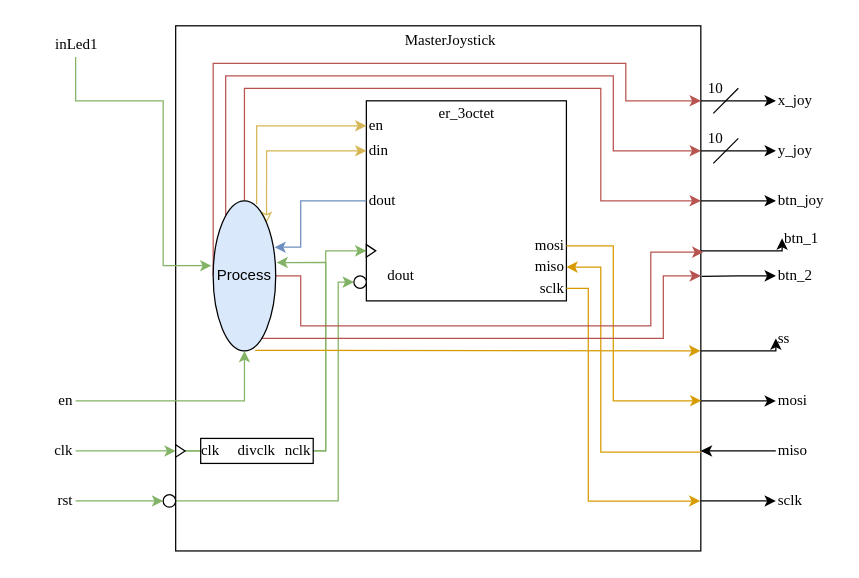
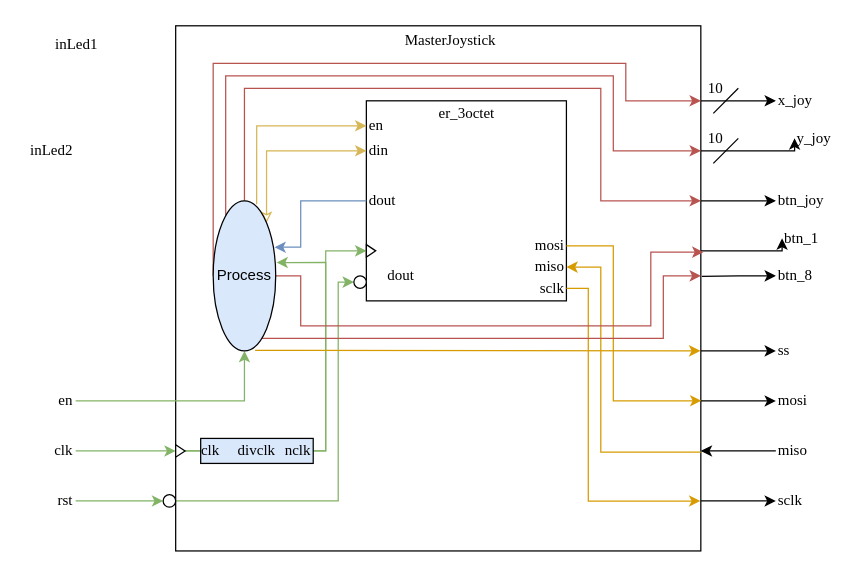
  <mxCell id="0" />
  <mxCell id="1" parent="0" />
  <mxCell id="2" style="edgeStyle=orthogonalEdgeStyle;rounded=0;orthogonalLoop=1;jettySize=auto;html=1;entryX=0;entryY=0.5;entryDx=0;entryDy=0;" edge="1" parent="1" source="10" target="20"><mxGeometry relative="1" as="geometry"><Array as="points"><mxPoint x="560" y="400" /><mxPoint x="560" y="400" /></Array></mxGeometry></mxCell>
  <mxCell id="3" style="edgeStyle=orthogonalEdgeStyle;rounded=0;orthogonalLoop=1;jettySize=auto;html=1;entryX=0;entryY=0.5;entryDx=0;entryDy=0;startArrow=classic;startFill=1;endArrow=none;endFill=0;" edge="1" parent="1" source="10" target="18"><mxGeometry relative="1" as="geometry"><Array as="points"><mxPoint x="560" y="360" /><mxPoint x="560" y="360" /></Array></mxGeometry></mxCell>
  <mxCell id="4" style="edgeStyle=orthogonalEdgeStyle;rounded=0;orthogonalLoop=1;jettySize=auto;html=1;entryX=0;entryY=0.5;entryDx=0;entryDy=0;" edge="1" parent="1" source="10" target="21"><mxGeometry relative="1" as="geometry"><Array as="points"><mxPoint x="560" y="320" /><mxPoint x="560" y="320" /></Array></mxGeometry></mxCell>
  <mxCell id="5" style="edgeStyle=orthogonalEdgeStyle;rounded=0;orthogonalLoop=1;jettySize=auto;html=1;entryX=0;entryY=0.5;entryDx=0;entryDy=0;" edge="1" parent="1" source="10" target="19"><mxGeometry relative="1" as="geometry"><Array as="points"><mxPoint x="560" y="280" /><mxPoint x="560" y="280" /></Array></mxGeometry></mxCell>
  <mxCell id="6" style="edgeStyle=orthogonalEdgeStyle;rounded=0;orthogonalLoop=1;jettySize=auto;html=1;entryX=0;entryY=0.5;entryDx=0;entryDy=0;" edge="1" parent="1" source="10" target="25"><mxGeometry relative="1" as="geometry"><Array as="points"><mxPoint x="560" y="200" /><mxPoint x="560" y="200" /></Array></mxGeometry></mxCell>
  <mxCell id="7" style="edgeStyle=orthogonalEdgeStyle;rounded=0;orthogonalLoop=1;jettySize=auto;html=1;entryX=0;entryY=0.5;entryDx=0;entryDy=0;" edge="1" parent="1" source="10" target="24"><mxGeometry relative="1" as="geometry"><Array as="points"><mxPoint x="560" y="160" /><mxPoint x="560" y="160" /></Array></mxGeometry></mxCell>
  <mxCell id="8" style="edgeStyle=orthogonalEdgeStyle;rounded=0;orthogonalLoop=1;jettySize=auto;html=1;entryX=0;entryY=0.5;entryDx=0;entryDy=0;" edge="1" parent="1" source="10" target="23"><mxGeometry relative="1" as="geometry"><Array as="points"><mxPoint x="570" y="120" /><mxPoint x="570" y="120" /></Array></mxGeometry></mxCell>
  <mxCell id="9" style="edgeStyle=orthogonalEdgeStyle;rounded=0;orthogonalLoop=1;jettySize=auto;html=1;entryX=0;entryY=0.5;entryDx=0;entryDy=0;" edge="1" parent="1" source="10" target="22"><mxGeometry relative="1" as="geometry"><Array as="points"><mxPoint x="560" y="80" /><mxPoint x="560" y="80" /></Array></mxGeometry></mxCell>
  <mxCell id="10" value="" style="whiteSpace=wrap;html=1;aspect=fixed;" vertex="1" parent="1"><mxGeometry x="140" y="20" width="420" height="420" as="geometry" /></mxCell>
  <mxCell id="11" style="edgeStyle=orthogonalEdgeStyle;rounded=0;orthogonalLoop=1;jettySize=auto;html=1;entryX=0;entryY=0.5;entryDx=0;entryDy=0;fillColor=#d5e8d4;strokeColor=#82b366;" edge="1" parent="1" source="12" target="37"><mxGeometry relative="1" as="geometry" /></mxCell>
  <mxCell id="12" value="rst" style="text;html=1;strokeColor=none;fillColor=none;align=right;verticalAlign=middle;whiteSpace=wrap;rounded=0;fontFamily=Rubik;fontSource=https%3A%2F%2Ffonts.googleapis.com%2Fcss%3Ffamily%3DRubik;" vertex="1" parent="1"><mxGeometry x="20" y="390" width="40" height="20" as="geometry" /></mxCell>
  <mxCell id="13" style="edgeStyle=orthogonalEdgeStyle;rounded=0;orthogonalLoop=1;jettySize=auto;html=1;entryX=0;entryY=0.5;entryDx=0;entryDy=0;fillColor=#d5e8d4;strokeColor=#82b366;" edge="1" parent="1" source="14" target="35"><mxGeometry relative="1" as="geometry"><Array as="points"><mxPoint x="120" y="360" /><mxPoint x="120" y="360" /></Array></mxGeometry></mxCell>
  <mxCell id="14" value="clk" style="text;html=1;strokeColor=none;fillColor=none;align=right;verticalAlign=middle;whiteSpace=wrap;rounded=0;fontFamily=Rubik;fontSource=https%3A%2F%2Ffonts.googleapis.com%2Fcss%3Ffamily%3DRubik;" vertex="1" parent="1"><mxGeometry x="20" y="350" width="40" height="20" as="geometry" /></mxCell>
- <mxCell id="15" style="edgeStyle=orthogonalEdgeStyle;rounded=0;orthogonalLoop=1;jettySize=auto;html=1;entryX=-0.029;entryY=0.432;entryDx=0;entryDy=0;entryPerimeter=0;fillColor=#d5e8d4;strokeColor=#82b366;" edge="1" parent="1" source="16" target="60"><mxGeometry relative="1" as="geometry"><mxPoint x="169.293" y="79.275" as="targetPoint" /><Array as="points"><mxPoint x="130" y="80" /><mxPoint x="130" y="212" /></Array></mxGeometry></mxCell>
  <mxCell id="16" value="inLed1" style="text;html=1;strokeColor=none;fillColor=none;align=right;verticalAlign=middle;whiteSpace=wrap;rounded=0;fontFamily=Rubik;fontSource=https%3A%2F%2Ffonts.googleapis.com%2Fcss%3Ffamily%3DRubik;" vertex="1" parent="1"><mxGeometry x="40" y="25" width="40" height="20" as="geometry" /></mxCell>
+ <mxCell id="17" value="inLed2" style="text;html=1;strokeColor=none;fillColor=none;align=right;verticalAlign=middle;whiteSpace=wrap;rounded=0;fontFamily=Rubik;fontSource=https%3A%2F%2Ffonts.googleapis.com%2Fcss%3Ffamily%3DRubik;" vertex="1" parent="1"><mxGeometry x="20" y="110" width="40" height="20" as="geometry" /></mxCell>
  <mxCell id="18" value="miso" style="text;html=1;strokeColor=none;fillColor=none;align=left;verticalAlign=middle;whiteSpace=wrap;rounded=0;fontFamily=Rubik;fontSource=https%3A%2F%2Ffonts.googleapis.com%2Fcss%3Ffamily%3DRubik;" vertex="1" parent="1"><mxGeometry x="620" y="350" width="40" height="20" as="geometry" /></mxCell>
- <mxCell id="19" value="ss" style="text;html=1;strokeColor=none;fillColor=none;align=left;verticalAlign=middle;whiteSpace=wrap;rounded=0;fontFamily=Rubik;fontSource=https%3A%2F%2Ffonts.googleapis.com%2Fcss%3Ffamily%3DRubik;" vertex="1" parent="1"><mxGeometry x="620" y="260" width="40" height="20" as="geometry" /></mxCell>
+ <mxCell id="19" value="ss" style="text;html=1;strokeColor=none;fillColor=none;align=left;verticalAlign=middle;whiteSpace=wrap;rounded=0;fontFamily=Rubik;fontSource=https%3A%2F%2Ffonts.googleapis.com%2Fcss%3Ffamily%3DRubik;" vertex="1" parent="1"><mxGeometry x="620" y="270" width="40" height="20" as="geometry" /></mxCell>
  <mxCell id="20" value="sclk" style="text;html=1;strokeColor=none;fillColor=none;align=left;verticalAlign=middle;whiteSpace=wrap;rounded=0;fontFamily=Rubik;fontSource=https%3A%2F%2Ffonts.googleapis.com%2Fcss%3Ffamily%3DRubik;" vertex="1" parent="1"><mxGeometry x="620" y="390" width="40" height="20" as="geometry" /></mxCell>
  <mxCell id="21" value="mosi" style="text;html=1;strokeColor=none;fillColor=none;align=left;verticalAlign=middle;whiteSpace=wrap;rounded=0;fontFamily=Rubik;fontSource=https%3A%2F%2Ffonts.googleapis.com%2Fcss%3Ffamily%3DRubik;" vertex="1" parent="1"><mxGeometry x="620" y="310" width="40" height="20" as="geometry" /></mxCell>
  <mxCell id="22" value="x_joy" style="text;html=1;strokeColor=none;fillColor=none;align=left;verticalAlign=middle;whiteSpace=wrap;rounded=0;fontFamily=Rubik;fontSource=https%3A%2F%2Ffonts.googleapis.com%2Fcss%3Ffamily%3DRubik;" vertex="1" parent="1"><mxGeometry x="620" y="70" width="40" height="20" as="geometry" /></mxCell>
- <mxCell id="23" value="y_joy" style="text;html=1;strokeColor=none;fillColor=none;align=left;verticalAlign=middle;whiteSpace=wrap;rounded=0;fontFamily=Rubik;fontSource=https%3A%2F%2Ffonts.googleapis.com%2Fcss%3Ffamily%3DRubik;" vertex="1" parent="1"><mxGeometry x="620" y="110" width="40" height="20" as="geometry" /></mxCell>
+ <mxCell id="23" value="y_joy" style="text;html=1;strokeColor=none;fillColor=none;align=left;verticalAlign=middle;whiteSpace=wrap;rounded=0;fontFamily=Rubik;fontSource=https%3A%2F%2Ffonts.googleapis.com%2Fcss%3Ffamily%3DRubik;" vertex="1" parent="1"><mxGeometry x="635" y="100" width="40" height="20" as="geometry" /></mxCell>
  <mxCell id="24" value="btn_joy" style="text;html=1;strokeColor=none;fillColor=none;align=left;verticalAlign=middle;whiteSpace=wrap;rounded=0;fontFamily=Rubik;fontSource=https%3A%2F%2Ffonts.googleapis.com%2Fcss%3Ffamily%3DRubik;" vertex="1" parent="1"><mxGeometry x="620" y="150" width="40" height="20" as="geometry" /></mxCell>
  <mxCell id="25" value="btn_1" style="text;html=1;strokeColor=none;fillColor=none;align=left;verticalAlign=middle;whiteSpace=wrap;rounded=0;fontFamily=Rubik;fontSource=https%3A%2F%2Ffonts.googleapis.com%2Fcss%3Ffamily%3DRubik;" vertex="1" parent="1"><mxGeometry x="625" y="180" width="40" height="20" as="geometry" /></mxCell>
  <mxCell id="26" value="" style="endArrow=none;html=1;" edge="1" parent="1"><mxGeometry width="50" height="50" relative="1" as="geometry"><mxPoint x="570" y="90" as="sourcePoint" /><mxPoint x="590" y="70" as="targetPoint" /></mxGeometry></mxCell>
  <mxCell id="27" value="10" style="text;html=1;strokeColor=none;fillColor=none;align=right;verticalAlign=middle;whiteSpace=wrap;rounded=0;fontFamily=Rubik;fontSource=https%3A%2F%2Ffonts.googleapis.com%2Fcss%3Ffamily%3DRubik;" vertex="1" parent="1"><mxGeometry x="540" y="60" width="40" height="20" as="geometry" /></mxCell>
  <mxCell id="28" value="" style="endArrow=none;html=1;" edge="1" parent="1"><mxGeometry width="50" height="50" relative="1" as="geometry"><mxPoint x="570" y="130" as="sourcePoint" /><mxPoint x="590" y="110" as="targetPoint" /></mxGeometry></mxCell>
  <mxCell id="29" value="10" style="text;html=1;strokeColor=none;fillColor=none;align=right;verticalAlign=middle;whiteSpace=wrap;rounded=0;fontFamily=Rubik;fontSource=https%3A%2F%2Ffonts.googleapis.com%2Fcss%3Ffamily%3DRubik;" vertex="1" parent="1"><mxGeometry x="540" y="100" width="40" height="20" as="geometry" /></mxCell>
  <mxCell id="30" value="" style="whiteSpace=wrap;html=1;aspect=fixed;align=left;" vertex="1" parent="1"><mxGeometry x="292.5" y="80" width="160" height="160" as="geometry" /></mxCell>
  <mxCell id="31" value="MasterJoystick" style="text;html=1;strokeColor=none;fillColor=none;align=center;verticalAlign=middle;whiteSpace=wrap;rounded=0;fontFamily=Rubik;fontSource=https%3A%2F%2Ffonts.googleapis.com%2Fcss%3Ffamily%3DRubik;" vertex="1" parent="1"><mxGeometry x="340" y="22" width="40" height="20" as="geometry" /></mxCell>
  <mxCell id="32" value="er_3octet" style="text;html=1;strokeColor=none;fillColor=none;align=center;verticalAlign=middle;whiteSpace=wrap;rounded=0;fontFamily=Rubik;fontSource=https%3A%2F%2Ffonts.googleapis.com%2Fcss%3Ffamily%3DRubik;" vertex="1" parent="1"><mxGeometry x="352.5" y="80" width="40" height="20" as="geometry" /></mxCell>
  <mxCell id="33" style="edgeStyle=orthogonalEdgeStyle;rounded=0;orthogonalLoop=1;jettySize=auto;html=1;entryX=0;entryY=0.5;entryDx=0;entryDy=0;fillColor=#d5e8d4;strokeColor=#82b366;" edge="1" parent="1" source="35" target="38"><mxGeometry relative="1" as="geometry"><Array as="points"><mxPoint x="260" y="360" /><mxPoint x="260" y="200" /></Array></mxGeometry></mxCell>
  <mxCell id="34" style="edgeStyle=orthogonalEdgeStyle;rounded=0;orthogonalLoop=1;jettySize=auto;html=1;entryX=1.014;entryY=0.411;entryDx=0;entryDy=0;entryPerimeter=0;startArrow=none;startFill=0;endArrow=classic;endFill=1;fillColor=#d5e8d4;strokeColor=#82b366;" edge="1" parent="1" source="35" target="60"><mxGeometry relative="1" as="geometry"><Array as="points"><mxPoint x="260" y="360" /><mxPoint x="260" y="209" /></Array></mxGeometry></mxCell>
  <mxCell id="35" value="" style="triangle;whiteSpace=wrap;html=1;align=center;" vertex="1" parent="1"><mxGeometry x="140" y="355" width="7.5" height="10" as="geometry" /></mxCell>
  <mxCell id="36" style="edgeStyle=orthogonalEdgeStyle;rounded=0;orthogonalLoop=1;jettySize=auto;html=1;entryX=0;entryY=0.5;entryDx=0;entryDy=0;fillColor=#d5e8d4;strokeColor=#82b366;" edge="1" parent="1" source="37" target="39"><mxGeometry relative="1" as="geometry"><Array as="points"><mxPoint x="270" y="400" /><mxPoint x="270" y="225" /></Array></mxGeometry></mxCell>
  <mxCell id="37" value="" style="ellipse;whiteSpace=wrap;html=1;aspect=fixed;align=center;" vertex="1" parent="1"><mxGeometry x="130" y="395" width="10" height="10" as="geometry" /></mxCell>
  <mxCell id="38" value="" style="triangle;whiteSpace=wrap;html=1;align=center;" vertex="1" parent="1"><mxGeometry x="292.5" y="195" width="7.5" height="10" as="geometry" /></mxCell>
  <mxCell id="39" value="" style="ellipse;whiteSpace=wrap;html=1;aspect=fixed;align=center;" vertex="1" parent="1"><mxGeometry x="282.5" y="220" width="10" height="10" as="geometry" /></mxCell>
  <mxCell id="40" value="en" style="text;html=1;strokeColor=none;fillColor=none;align=left;verticalAlign=middle;whiteSpace=wrap;rounded=0;fontFamily=Rubik;fontSource=https%3A%2F%2Ffonts.googleapis.com%2Fcss%3Ffamily%3DRubik;" vertex="1" parent="1"><mxGeometry x="292.5" y="90" width="40" height="20" as="geometry" /></mxCell>
  <mxCell id="41" style="edgeStyle=orthogonalEdgeStyle;rounded=0;orthogonalLoop=1;jettySize=auto;html=1;entryX=0.999;entryY=0.905;entryDx=0;entryDy=0;entryPerimeter=0;fillColor=#ffe6cc;strokeColor=#d79b00;" edge="1" parent="1" source="42" target="10"><mxGeometry relative="1" as="geometry"><Array as="points"><mxPoint x="470" y="230" /><mxPoint x="470" y="400" /></Array></mxGeometry></mxCell>
  <mxCell id="42" value="sclk" style="text;html=1;strokeColor=none;fillColor=none;align=right;verticalAlign=middle;whiteSpace=wrap;rounded=0;fontFamily=Rubik;fontSource=https%3A%2F%2Ffonts.googleapis.com%2Fcss%3Ffamily%3DRubik;" vertex="1" parent="1"><mxGeometry x="412.5" y="220" width="40" height="20" as="geometry" /></mxCell>
  <mxCell id="43" style="edgeStyle=orthogonalEdgeStyle;rounded=0;orthogonalLoop=1;jettySize=auto;html=1;entryX=1.001;entryY=0.714;entryDx=0;entryDy=0;entryPerimeter=0;exitX=1;exitY=0.5;exitDx=0;exitDy=0;fillColor=#ffe6cc;strokeColor=#d79b00;" edge="1" parent="1" source="46" target="10"><mxGeometry relative="1" as="geometry"><Array as="points"><mxPoint x="490" y="196" /><mxPoint x="490" y="320" /></Array></mxGeometry></mxCell>
  <mxCell id="44" style="edgeStyle=orthogonalEdgeStyle;rounded=0;orthogonalLoop=1;jettySize=auto;html=1;entryX=1;entryY=0.812;entryDx=0;entryDy=0;entryPerimeter=0;fillColor=#ffe6cc;strokeColor=#d79b00;startArrow=classic;startFill=1;endArrow=none;endFill=0;" edge="1" parent="1" source="45" target="10"><mxGeometry relative="1" as="geometry"><mxPoint x="560" y="358" as="targetPoint" /><Array as="points"><mxPoint x="480" y="213" /><mxPoint x="480" y="361" /></Array></mxGeometry></mxCell>
  <mxCell id="45" value="miso" style="text;html=1;strokeColor=none;fillColor=none;align=right;verticalAlign=middle;whiteSpace=wrap;rounded=0;fontFamily=Rubik;fontSource=https%3A%2F%2Ffonts.googleapis.com%2Fcss%3Ffamily%3DRubik;" vertex="1" parent="1"><mxGeometry x="412.5" y="203" width="40" height="20" as="geometry" /></mxCell>
  <mxCell id="46" value="mosi" style="text;html=1;strokeColor=none;fillColor=none;align=right;verticalAlign=middle;whiteSpace=wrap;rounded=0;fontFamily=Rubik;fontSource=https%3A%2F%2Ffonts.googleapis.com%2Fcss%3Ffamily%3DRubik;" vertex="1" parent="1"><mxGeometry x="412.5" y="186" width="40" height="20" as="geometry" /></mxCell>
  <mxCell id="47" value="" style="edgeStyle=orthogonalEdgeStyle;rounded=0;orthogonalLoop=1;jettySize=auto;html=1;startArrow=none;startFill=0;endArrow=classic;endFill=1;entryX=0.981;entryY=0.309;entryDx=0;entryDy=0;entryPerimeter=0;fillColor=#dae8fc;strokeColor=#6c8ebf;" edge="1" parent="1" source="48" target="60"><mxGeometry relative="1" as="geometry"><Array as="points"><mxPoint x="240" y="160" /><mxPoint x="240" y="197" /></Array></mxGeometry></mxCell>
  <mxCell id="48" value="dout" style="text;html=1;strokeColor=none;fillColor=none;align=left;verticalAlign=middle;whiteSpace=wrap;rounded=0;fontFamily=Rubik;fontSource=https%3A%2F%2Ffonts.googleapis.com%2Fcss%3Ffamily%3DRubik;" vertex="1" parent="1"><mxGeometry x="292.5" y="150" width="40" height="20" as="geometry" /></mxCell>
  <mxCell id="49" style="edgeStyle=orthogonalEdgeStyle;rounded=0;orthogonalLoop=1;jettySize=auto;html=1;entryX=0.5;entryY=1;entryDx=0;entryDy=0;fillColor=#d5e8d4;strokeColor=#82b366;" edge="1" parent="1" source="50" target="60"><mxGeometry relative="1" as="geometry" /></mxCell>
  <mxCell id="50" value="en" style="text;html=1;strokeColor=none;fillColor=none;align=right;verticalAlign=middle;whiteSpace=wrap;rounded=0;fontFamily=Rubik;fontSource=https%3A%2F%2Ffonts.googleapis.com%2Fcss%3Ffamily%3DRubik;" vertex="1" parent="1"><mxGeometry x="20" y="310" width="40" height="20" as="geometry" /></mxCell>
  <mxCell id="51" style="edgeStyle=orthogonalEdgeStyle;rounded=0;orthogonalLoop=1;jettySize=auto;html=1;entryX=1;entryY=0;entryDx=0;entryDy=0;endArrow=classic;endFill=0;startArrow=classic;startFill=1;fillColor=#fff2cc;strokeColor=#d6b656;" edge="1" parent="1" source="52" target="60"><mxGeometry relative="1" as="geometry" /></mxCell>
  <mxCell id="52" value="din" style="text;html=1;strokeColor=none;fillColor=none;align=left;verticalAlign=middle;whiteSpace=wrap;rounded=0;fontFamily=Rubik;fontSource=https%3A%2F%2Ffonts.googleapis.com%2Fcss%3Ffamily%3DRubik;" vertex="1" parent="1"><mxGeometry x="292.5" y="110" width="40" height="20" as="geometry" /></mxCell>
  <mxCell id="53" style="edgeStyle=orthogonalEdgeStyle;rounded=0;orthogonalLoop=1;jettySize=auto;html=1;entryX=0;entryY=0.5;entryDx=0;entryDy=0;exitX=0.695;exitY=0.023;exitDx=0;exitDy=0;exitPerimeter=0;fillColor=#fff2cc;strokeColor=#d6b656;" edge="1" parent="1" source="60" target="40"><mxGeometry relative="1" as="geometry"><Array as="points"><mxPoint x="205" y="100" /></Array></mxGeometry></mxCell>
  <mxCell id="54" style="edgeStyle=orthogonalEdgeStyle;rounded=0;orthogonalLoop=1;jettySize=auto;html=1;entryX=0.5;entryY=1;entryDx=0;entryDy=0;startArrow=none;startFill=0;endArrow=classic;endFill=1;fillColor=#f8cecc;strokeColor=#b85450;" edge="1" parent="1" source="60" target="27"><mxGeometry relative="1" as="geometry"><Array as="points"><mxPoint x="170" y="50" /><mxPoint x="500" y="50" /><mxPoint x="500" y="80" /></Array></mxGeometry></mxCell>
  <mxCell id="55" style="edgeStyle=orthogonalEdgeStyle;rounded=0;orthogonalLoop=1;jettySize=auto;html=1;entryX=0.5;entryY=1;entryDx=0;entryDy=0;startArrow=none;startFill=0;endArrow=classic;endFill=1;fillColor=#f8cecc;strokeColor=#b85450;" edge="1" parent="1" source="60" target="29"><mxGeometry relative="1" as="geometry"><Array as="points"><mxPoint x="180" y="60" /><mxPoint x="490" y="60" /><mxPoint x="490" y="120" /></Array></mxGeometry></mxCell>
  <mxCell id="56" style="edgeStyle=orthogonalEdgeStyle;rounded=0;orthogonalLoop=1;jettySize=auto;html=1;entryX=0.5;entryY=1;entryDx=0;entryDy=0;startArrow=none;startFill=0;endArrow=classic;endFill=1;fillColor=#f8cecc;strokeColor=#b85450;" edge="1" parent="1" source="60"><mxGeometry relative="1" as="geometry"><mxPoint x="560" y="160" as="targetPoint" /><Array as="points"><mxPoint x="195" y="70" /><mxPoint x="480" y="70" /><mxPoint x="480" y="160" /></Array></mxGeometry></mxCell>
  <mxCell id="57" style="edgeStyle=orthogonalEdgeStyle;rounded=0;orthogonalLoop=1;jettySize=auto;html=1;entryX=1.005;entryY=0.431;entryDx=0;entryDy=0;entryPerimeter=0;startArrow=none;startFill=0;endArrow=classic;endFill=1;fillColor=#f8cecc;strokeColor=#b85450;" edge="1" parent="1" source="60" target="10"><mxGeometry relative="1" as="geometry"><Array as="points"><mxPoint x="240" y="220" /><mxPoint x="240" y="260" /><mxPoint x="520" y="260" /><mxPoint x="520" y="201" /></Array></mxGeometry></mxCell>
  <mxCell id="58" style="edgeStyle=orthogonalEdgeStyle;rounded=0;orthogonalLoop=1;jettySize=auto;html=1;entryX=0.999;entryY=0.619;entryDx=0;entryDy=0;entryPerimeter=0;startArrow=none;startFill=0;endArrow=classic;endFill=1;fillColor=#ffe6cc;strokeColor=#d79b00;exitX=0.67;exitY=0.997;exitDx=0;exitDy=0;exitPerimeter=0;" edge="1" parent="1" source="60" target="10"><mxGeometry relative="1" as="geometry"><Array as="points"><mxPoint x="240" y="280" /></Array></mxGeometry></mxCell>
  <mxCell id="59" style="edgeStyle=orthogonalEdgeStyle;rounded=0;orthogonalLoop=1;jettySize=auto;html=1;startArrow=none;startFill=0;endArrow=classic;endFill=1;fillColor=#f8cecc;strokeColor=#b85450;" edge="1" parent="1" source="60"><mxGeometry relative="1" as="geometry"><mxPoint x="560" y="220" as="targetPoint" /><Array as="points"><mxPoint x="530" y="270" /><mxPoint x="530" y="220" /></Array></mxGeometry></mxCell>
  <mxCell id="60" value="Process" style="ellipse;whiteSpace=wrap;html=1;align=center;fillColor=#dae8fc;" vertex="1" parent="1"><mxGeometry x="170" y="160" width="50" height="120" as="geometry" /></mxCell>
  <mxCell id="61" value="dout" style="text;html=1;strokeColor=none;fillColor=none;align=right;verticalAlign=middle;whiteSpace=wrap;rounded=0;fontFamily=Rubik;fontSource=https%3A%2F%2Ffonts.googleapis.com%2Fcss%3Ffamily%3DRubik;" vertex="1" parent="1"><mxGeometry x="292.5" y="210" width="40" height="20" as="geometry" /></mxCell>
- <mxCell id="62" value="&lt;div align=&quot;center&quot;&gt;&lt;font face=&quot;Rubik&quot; data-font-src=&quot;https://fonts.googleapis.com/css?family=Rubik&quot;&gt;divclk&lt;/font&gt;&lt;/div&gt;" style="rounded=0;whiteSpace=wrap;html=1;align=center;" vertex="1" parent="1"><mxGeometry x="160" y="350" width="90" height="20" as="geometry" /></mxCell>
+ <mxCell id="62" value="&lt;div align=&quot;center&quot;&gt;&lt;font face=&quot;Rubik&quot; data-font-src=&quot;https://fonts.googleapis.com/css?family=Rubik&quot;&gt;divclk&lt;/font&gt;&lt;/div&gt;" style="rounded=0;whiteSpace=wrap;html=1;align=center;fillColor=#dae8fc;" vertex="1" parent="1"><mxGeometry x="160" y="350" width="90" height="20" as="geometry" /></mxCell>
  <mxCell id="63" value="&lt;font face=&quot;Rubik&quot; data-font-src=&quot;https://fonts.googleapis.com/css?family=Rubik&quot;&gt;clk&lt;/font&gt;" style="text;html=1;strokeColor=none;fillColor=none;align=center;verticalAlign=middle;whiteSpace=wrap;rounded=0;" vertex="1" parent="1"><mxGeometry x="147.5" y="350" width="40" height="20" as="geometry" /></mxCell>
  <mxCell id="64" value="&lt;font face=&quot;Rubik&quot; data-font-src=&quot;https://fonts.googleapis.com/css?family=Rubik&quot;&gt;n&lt;font data-font-src=&quot;https://fonts.googleapis.com/css?family=Rubik&quot;&gt;clk&lt;/font&gt;&lt;/font&gt;" style="text;html=1;strokeColor=none;fillColor=none;align=center;verticalAlign=middle;whiteSpace=wrap;rounded=0;" vertex="1" parent="1"><mxGeometry x="218" y="350" width="40" height="20" as="geometry" /></mxCell>
  <mxCell id="65" style="edgeStyle=orthogonalEdgeStyle;rounded=0;orthogonalLoop=1;jettySize=auto;html=1;entryX=1.002;entryY=0.477;entryDx=0;entryDy=0;entryPerimeter=0;startArrow=classic;startFill=1;endArrow=none;endFill=0;" edge="1" parent="1" source="66" target="10"><mxGeometry relative="1" as="geometry" /></mxCell>
- <mxCell id="66" value="btn_2" style="text;html=1;strokeColor=none;fillColor=none;align=left;verticalAlign=middle;whiteSpace=wrap;rounded=0;fontFamily=Rubik;fontSource=https%3A%2F%2Ffonts.googleapis.com%2Fcss%3Ffamily%3DRubik;" vertex="1" parent="1"><mxGeometry x="620" y="210" width="40" height="20" as="geometry" /></mxCell>
+ <mxCell id="66" value="btn_8" style="text;html=1;strokeColor=none;fillColor=none;align=left;verticalAlign=middle;whiteSpace=wrap;rounded=0;fontFamily=Rubik;fontSource=https%3A%2F%2Ffonts.googleapis.com%2Fcss%3Ffamily%3DRubik;" vertex="1" parent="1"><mxGeometry x="620" y="210" width="40" height="20" as="geometry" /></mxCell>
